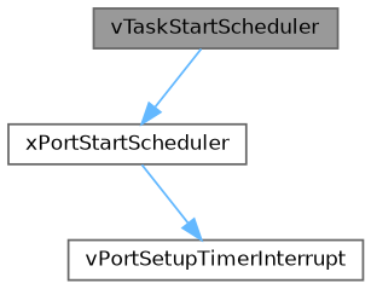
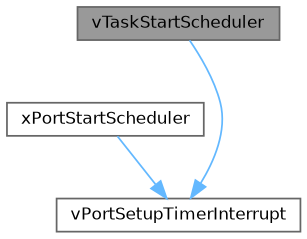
  digraph {
    rankdir=TB
    node [color=grey40 fillcolor=white fontname=Helvetica fontsize=10 shape=box style=filled]
    edge [color=steelblue1 fontname=Helvetica fontsize=10 labelfontname=Helvetica labelfontsize=10 style=solid]
    n1 [color=gray40 fillcolor=grey60 fontcolor=black height=0.2 label=vTaskStartScheduler width=0.4]
    n2 [height=0.2 label=xPortStartScheduler width=0.4]
    n3 [height=0.2 label=vPortSetupTimerInterrupt width=0.4]
-   n1 -> n2
+   n1 -> n3
    n2 -> n3
  }
